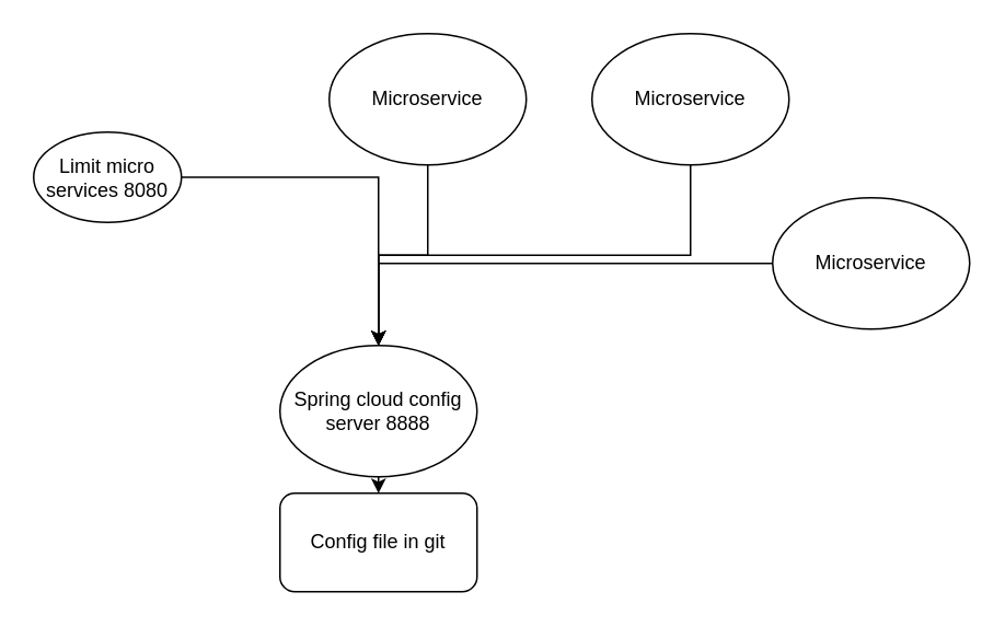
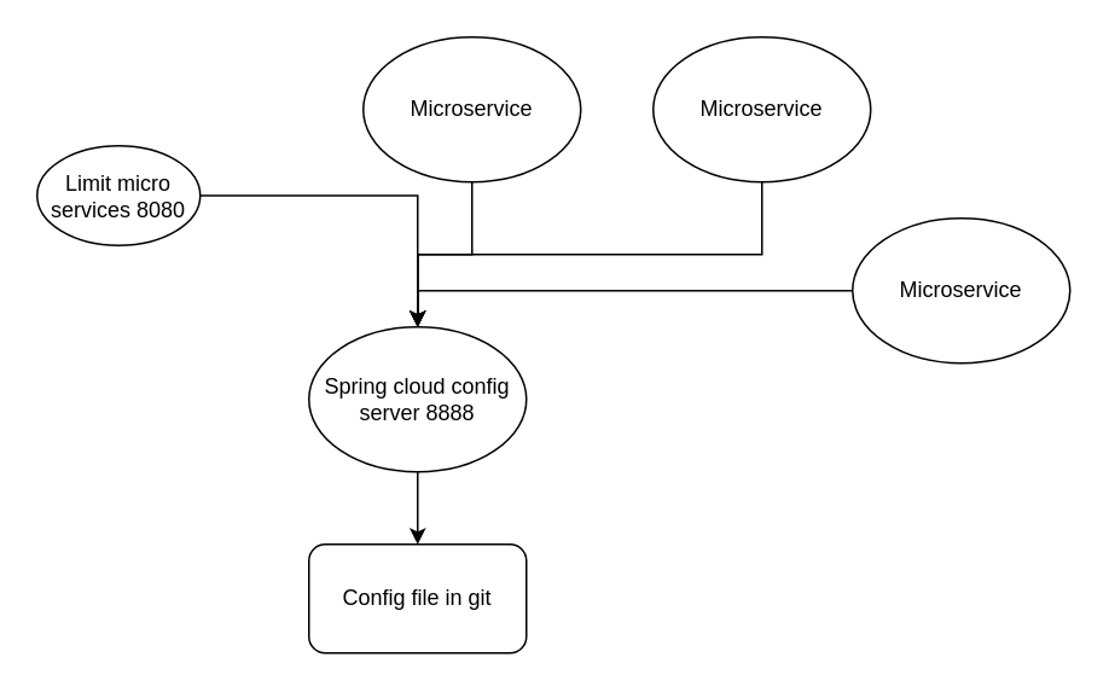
  <mxCell id="0" />
  <mxCell id="1" parent="0" />
  <mxCell id="2" style="edgeStyle=orthogonalEdgeStyle;rounded=0;orthogonalLoop=1;jettySize=auto;html=1;exitX=1;exitY=0.5;exitDx=0;exitDy=0;entryX=0.5;entryY=0;entryDx=0;entryDy=0;" edge="1" parent="1" source="3" target="5"><mxGeometry relative="1" as="geometry" /></mxCell>
  <mxCell id="3" value="Limit micro &lt;br&gt;services 8080" style="ellipse;whiteSpace=wrap;html=1;" vertex="1" parent="1"><mxGeometry x="20" y="80" width="90" height="55" as="geometry" /></mxCell>
  <mxCell id="4" style="edgeStyle=orthogonalEdgeStyle;rounded=0;orthogonalLoop=1;jettySize=auto;html=1;exitX=0.5;exitY=1;exitDx=0;exitDy=0;entryX=0.5;entryY=0;entryDx=0;entryDy=0;" edge="1" parent="1" source="5" target="12"><mxGeometry relative="1" as="geometry" /></mxCell>
- <mxCell id="5" value="Spring cloud config server 8888" style="ellipse;whiteSpace=wrap;html=1;" vertex="1" parent="1"><mxGeometry x="170" y="210" width="120" height="80" as="geometry" /></mxCell>
+ <mxCell id="5" value="Spring cloud config server 8888" style="ellipse;whiteSpace=wrap;html=1;" vertex="1" parent="1"><mxGeometry x="170" y="180" width="120" height="80" as="geometry" /></mxCell>
  <mxCell id="6" style="edgeStyle=orthogonalEdgeStyle;rounded=0;orthogonalLoop=1;jettySize=auto;html=1;exitX=0.5;exitY=1;exitDx=0;exitDy=0;" edge="1" parent="1" source="7" target="5"><mxGeometry relative="1" as="geometry" /></mxCell>
  <mxCell id="7" value="Microservice" style="ellipse;whiteSpace=wrap;html=1;" vertex="1" parent="1"><mxGeometry x="200" y="20" width="120" height="80" as="geometry" /></mxCell>
  <mxCell id="8" style="edgeStyle=orthogonalEdgeStyle;rounded=0;orthogonalLoop=1;jettySize=auto;html=1;exitX=0.5;exitY=1;exitDx=0;exitDy=0;" edge="1" parent="1" source="9" target="5"><mxGeometry relative="1" as="geometry" /></mxCell>
  <mxCell id="9" value="Microservice" style="ellipse;whiteSpace=wrap;html=1;" vertex="1" parent="1"><mxGeometry x="360" y="20" width="120" height="80" as="geometry" /></mxCell>
  <mxCell id="10" style="edgeStyle=orthogonalEdgeStyle;rounded=0;orthogonalLoop=1;jettySize=auto;html=1;exitX=0;exitY=0.5;exitDx=0;exitDy=0;entryX=0.5;entryY=0;entryDx=0;entryDy=0;" edge="1" parent="1" source="11" target="5"><mxGeometry relative="1" as="geometry" /></mxCell>
  <mxCell id="11" value="Microservice" style="ellipse;whiteSpace=wrap;html=1;" vertex="1" parent="1"><mxGeometry x="470" y="120" width="120" height="80" as="geometry" /></mxCell>
  <mxCell id="12" value="Config file in git" style="rounded=1;whiteSpace=wrap;html=1;" vertex="1" parent="1"><mxGeometry x="170" y="300" width="120" height="60" as="geometry" /></mxCell>
